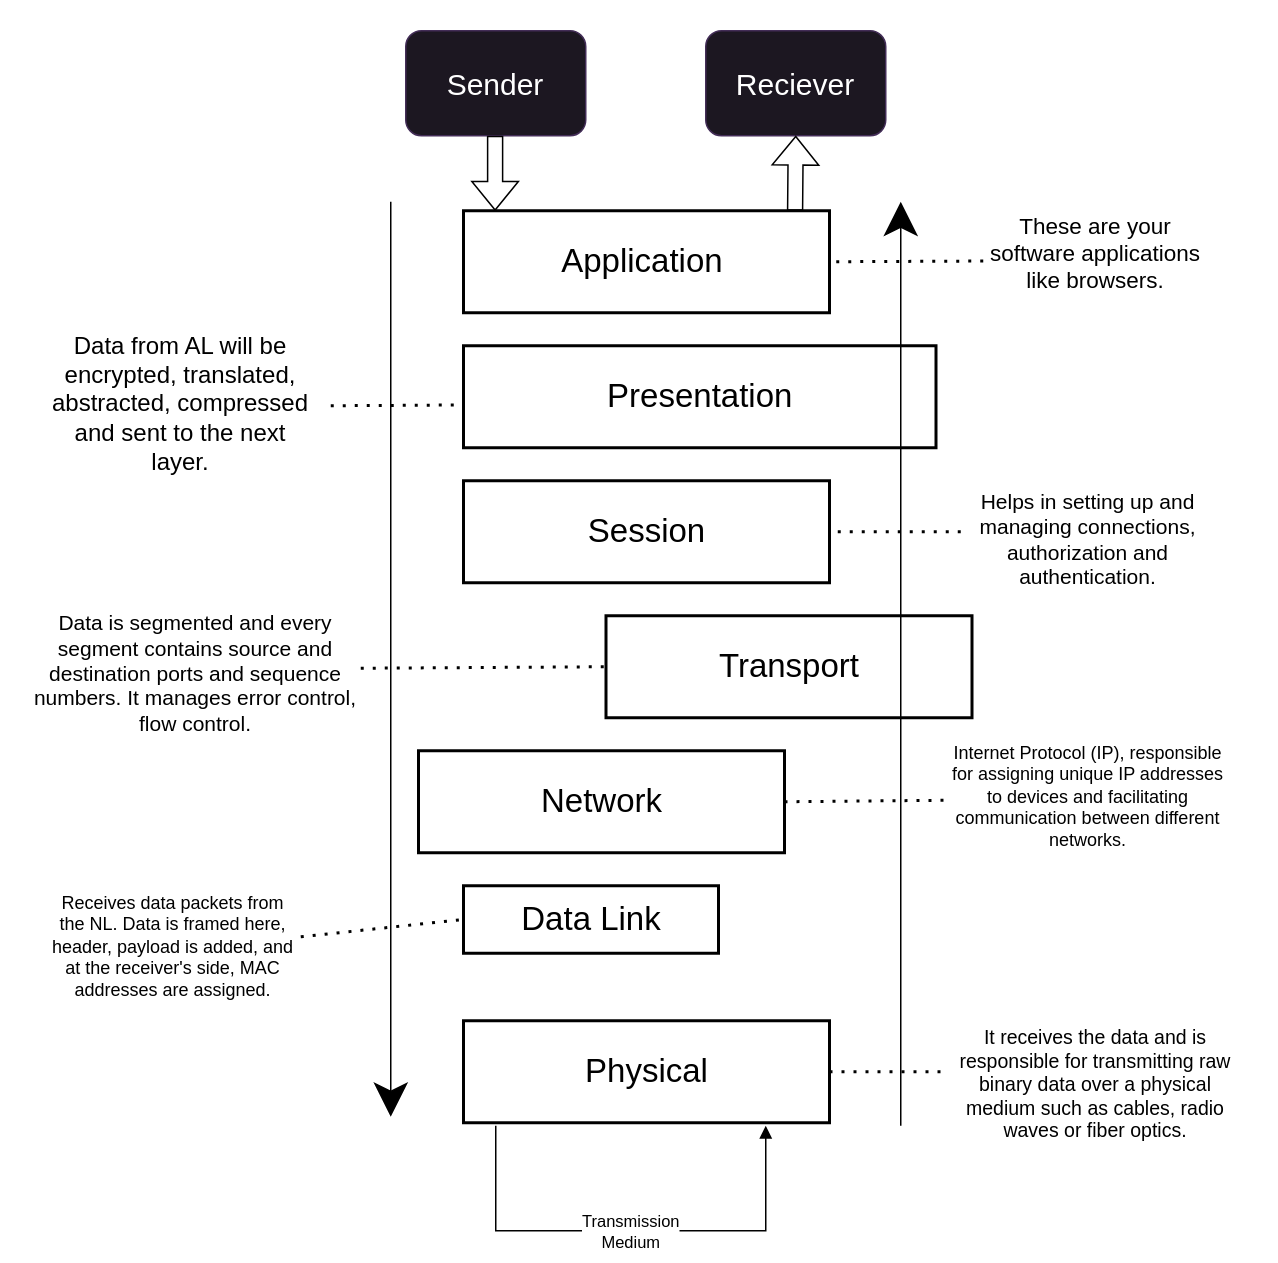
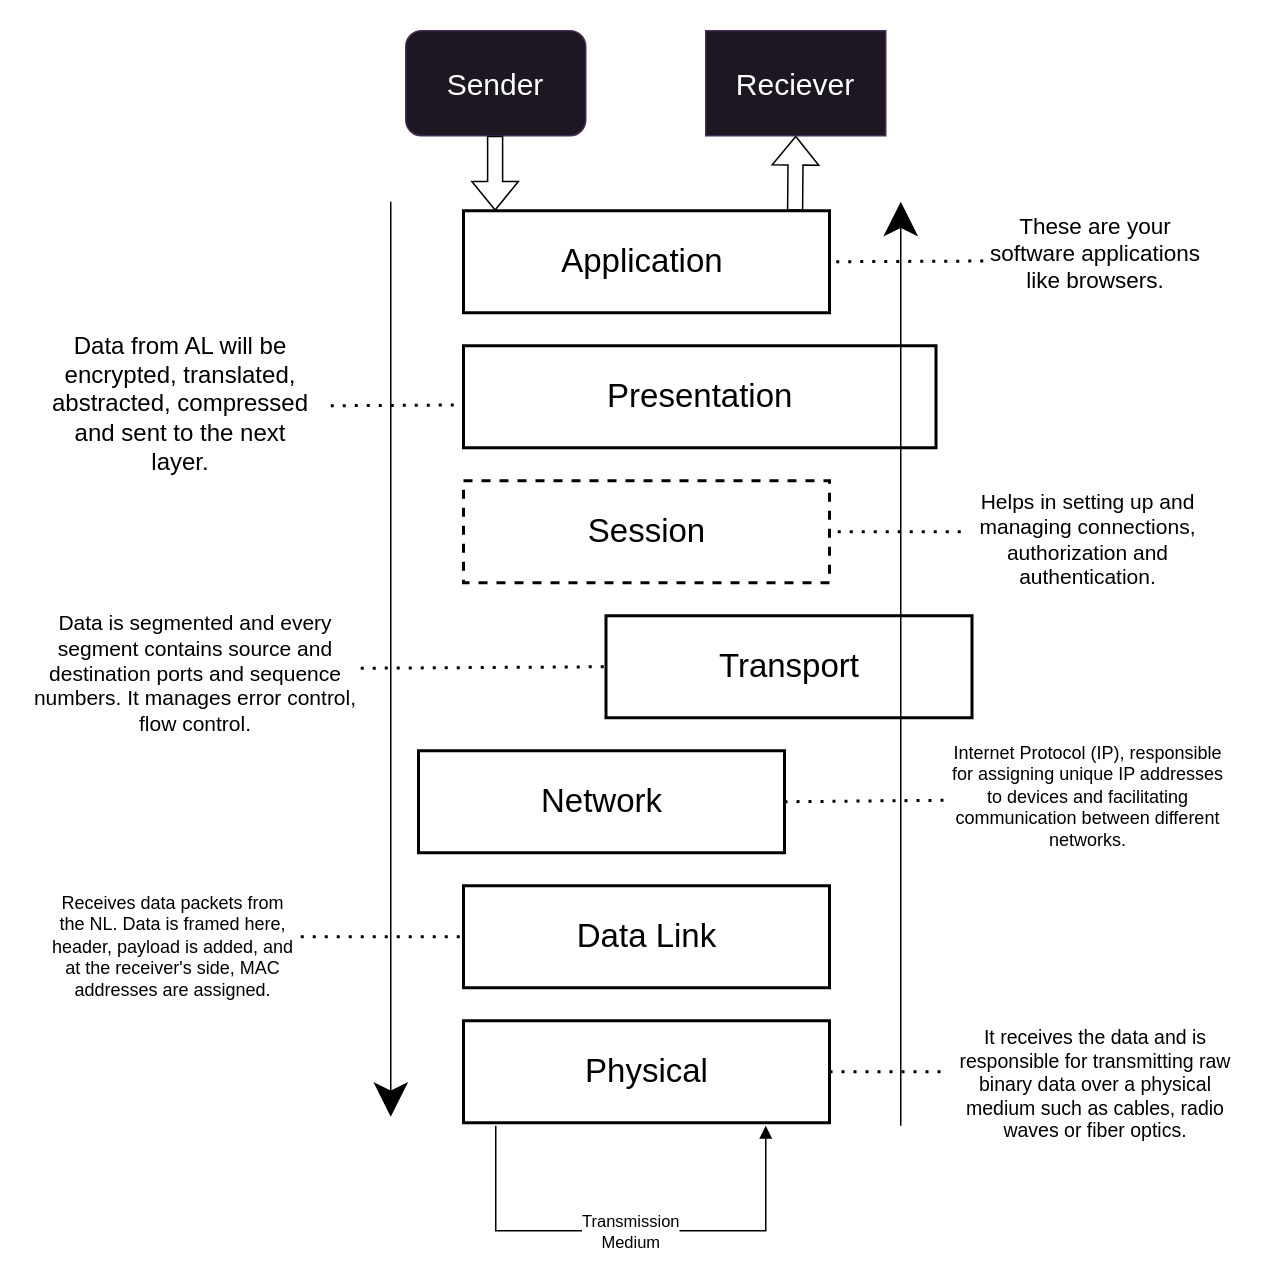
  <mxCell id="0" />
  <mxCell id="1" parent="0" />
  <mxCell id="2" value="Application " style="whiteSpace=wrap;strokeWidth=2;fontSize=22;" parent="1" vertex="1"><mxGeometry x="308.5" y="140" width="244" height="68" as="geometry" /></mxCell>
  <mxCell id="3" value="&lt;font style=&quot;font-size: 20px;&quot;&gt;Sender&lt;/font&gt;" style="rounded=1;whiteSpace=wrap;html=1;fillColor=#1C1721;strokeColor=#432D57;fontColor=#ffffff;" parent="1" vertex="1"><mxGeometry x="270" y="20" width="120" height="70" as="geometry" /></mxCell>
  <mxCell id="4" value="" style="shape=flexArrow;endArrow=classic;html=1;rounded=0;" parent="1" edge="1"><mxGeometry width="50" height="50" relative="1" as="geometry"><mxPoint x="329.58" y="90" as="sourcePoint" /><mxPoint x="329.58" y="140" as="targetPoint" /></mxGeometry></mxCell>
  <mxCell id="5" value="Presentation" style="whiteSpace=wrap;strokeWidth=2;fontSize=22;" vertex="1" parent="1"><mxGeometry x="308.5" y="230" width="315" height="68" as="geometry" /></mxCell>
- <mxCell id="6" value="Session" style="whiteSpace=wrap;strokeWidth=2;fontSize=22;" vertex="1" parent="1"><mxGeometry x="308.5" y="320" width="244" height="68" as="geometry" /></mxCell>
+ <mxCell id="6" value="Session" style="whiteSpace=wrap;strokeWidth=2;fontSize=22;dashed=1;" vertex="1" parent="1"><mxGeometry x="308.5" y="320" width="244" height="68" as="geometry" /></mxCell>
  <mxCell id="7" value="Network" style="whiteSpace=wrap;strokeWidth=2;fontSize=22;" vertex="1" parent="1"><mxGeometry x="278.5" y="500" width="244" height="68" as="geometry" /></mxCell>
  <mxCell id="8" value="Transport" style="whiteSpace=wrap;strokeWidth=2;fontSize=22;" vertex="1" parent="1"><mxGeometry x="403.5" y="410" width="244" height="68" as="geometry" /></mxCell>
  <mxCell id="9" value="Physical" style="whiteSpace=wrap;strokeWidth=2;fontSize=22;" vertex="1" parent="1"><mxGeometry x="308.5" y="680" width="244" height="68" as="geometry" /></mxCell>
- <mxCell id="10" value="Data Link" style="whiteSpace=wrap;strokeWidth=2;fontSize=22;" vertex="1" parent="1"><mxGeometry x="308.5" y="590" width="170" height="45" as="geometry" /></mxCell>
- <mxCell id="11" value="&lt;font style=&quot;font-size: 20px;&quot;&gt;Reciever&lt;/font&gt;" style="rounded=1;whiteSpace=wrap;html=1;fillColor=#1C1721;strokeColor=#432D57;fontColor=#ffffff;" vertex="1" parent="1"><mxGeometry x="470" y="20" width="120" height="70" as="geometry" /></mxCell>
+ <mxCell id="10" value="Data Link" style="whiteSpace=wrap;strokeWidth=2;fontSize=22;" vertex="1" parent="1"><mxGeometry x="308.5" y="590" width="244" height="68" as="geometry" /></mxCell>
+ <mxCell id="11" value="&lt;font style=&quot;font-size: 20px;&quot;&gt;Reciever&lt;/font&gt;" style="whiteSpace=wrap;html=1;fillColor=#1C1721;strokeColor=#432D57;fontColor=#ffffff;rounded=0;" vertex="1" parent="1"><mxGeometry x="470" y="20" width="120" height="70" as="geometry" /></mxCell>
  <mxCell id="12" value="" style="shape=flexArrow;endArrow=classic;html=1;rounded=0;exitX=0.906;exitY=0;exitDx=0;exitDy=0;exitPerimeter=0;entryX=0.5;entryY=1;entryDx=0;entryDy=0;" edge="1" parent="1" source="2" target="11"><mxGeometry width="50" height="50" relative="1" as="geometry"><mxPoint x="529.63" y="90" as="sourcePoint" /><mxPoint x="580" y="110" as="targetPoint" /></mxGeometry></mxCell>
  <mxCell id="13" value="" style="endArrow=classic;html=1;rounded=0;endSize=20;" edge="1" parent="1"><mxGeometry width="50" height="50" relative="1" as="geometry"><mxPoint x="260" y="134" as="sourcePoint" /><mxPoint x="260" y="744" as="targetPoint" /></mxGeometry></mxCell>
  <mxCell id="14" value="" style="endArrow=classic;html=1;rounded=0;endSize=20;" edge="1" parent="1"><mxGeometry width="50" height="50" relative="1" as="geometry"><mxPoint x="600" y="750" as="sourcePoint" /><mxPoint x="600" y="134" as="targetPoint" /></mxGeometry></mxCell>
  <mxCell id="15" value="&lt;font style=&quot;font-size: 15px;&quot;&gt;These are your software applications like browsers.&lt;/font&gt;" style="text;strokeColor=none;align=center;fillColor=none;html=1;verticalAlign=middle;whiteSpace=wrap;rounded=0;" vertex="1" parent="1"><mxGeometry x="655" y="128" width="150" height="80" as="geometry" /></mxCell>
  <mxCell id="16" value="Data from AL will be encrypted, translated, abstracted, compressed and sent to the next layer." style="text;whiteSpace=wrap;align=center;fontSize=16;" vertex="1" parent="1"><mxGeometry x="30" y="214" width="180" height="100" as="geometry" /></mxCell>
  <mxCell id="17" value="Helps in setting up and managing connections, authorization and authentication." style="text;whiteSpace=wrap;align=center;fontSize=14;" vertex="1" parent="1"><mxGeometry x="640" y="319" width="170" height="70" as="geometry" /></mxCell>
  <mxCell id="18" value="Data is segmented and every segment contains source and destination ports and sequence numbers. It manages error control, flow control." style="text;whiteSpace=wrap;fontSize=14;align=center;" vertex="1" parent="1"><mxGeometry x="20" y="400" width="220" height="90" as="geometry" /></mxCell>
  <mxCell id="19" value="Internet Protocol (IP), responsible for assigning unique IP addresses to devices and facilitating communication between different networks." style="text;whiteSpace=wrap;align=center;" vertex="1" parent="1"><mxGeometry x="630" y="488" width="190" height="90" as="geometry" /></mxCell>
  <mxCell id="20" value="Receives data packets from the NL. Data is framed here, header, payload is added, and at the receiver's side, MAC addresses are assigned." style="text;whiteSpace=wrap;align=center;" vertex="1" parent="1"><mxGeometry x="30" y="588" width="170" height="72" as="geometry" /></mxCell>
  <mxCell id="21" value="It receives the data and is responsible for transmitting raw binary data over a physical medium such as cables, radio waves or fiber optics." style="text;whiteSpace=wrap;align=center;fontSize=13;" vertex="1" parent="1"><mxGeometry x="630" y="677" width="200" height="74" as="geometry" /></mxCell>
  <mxCell id="22" value="" style="endArrow=none;dashed=1;html=1;dashPattern=1 3;strokeWidth=2;rounded=0;entryX=-0.013;entryY=0.581;entryDx=0;entryDy=0;entryPerimeter=0;" edge="1" parent="1" target="5"><mxGeometry width="50" height="50" relative="1" as="geometry"><mxPoint x="220" y="270" as="sourcePoint" /><mxPoint x="340" y="210" as="targetPoint" /></mxGeometry></mxCell>
  <mxCell id="23" value="" style="endArrow=none;dashed=1;html=1;dashPattern=1 3;strokeWidth=2;rounded=0;entryX=1;entryY=0.5;entryDx=0;entryDy=0;exitX=0;exitY=0.569;exitDx=0;exitDy=0;exitPerimeter=0;" edge="1" parent="1" source="15" target="2"><mxGeometry width="50" height="50" relative="1" as="geometry"><mxPoint x="460" y="250" as="sourcePoint" /><mxPoint x="510" y="200" as="targetPoint" /></mxGeometry></mxCell>
  <mxCell id="24" value="" style="endArrow=none;dashed=1;html=1;dashPattern=1 3;strokeWidth=2;rounded=0;entryX=1;entryY=0.5;entryDx=0;entryDy=0;exitX=0;exitY=0.5;exitDx=0;exitDy=0;" edge="1" parent="1" source="17" target="6"><mxGeometry width="50" height="50" relative="1" as="geometry"><mxPoint x="460" y="390" as="sourcePoint" /><mxPoint x="510" y="340" as="targetPoint" /></mxGeometry></mxCell>
  <mxCell id="25" value="" style="endArrow=none;dashed=1;html=1;dashPattern=1 3;strokeWidth=2;rounded=0;exitX=1;exitY=0.5;exitDx=0;exitDy=0;entryX=0;entryY=0.5;entryDx=0;entryDy=0;" edge="1" parent="1" source="18" target="8"><mxGeometry width="50" height="50" relative="1" as="geometry"><mxPoint x="290" y="450" as="sourcePoint" /><mxPoint x="340" y="400" as="targetPoint" /></mxGeometry></mxCell>
  <mxCell id="26" value="" style="endArrow=none;dashed=1;html=1;dashPattern=1 3;strokeWidth=2;rounded=0;exitX=1;exitY=0.5;exitDx=0;exitDy=0;entryX=0;entryY=0.5;entryDx=0;entryDy=0;" edge="1" parent="1" source="7" target="19"><mxGeometry width="50" height="50" relative="1" as="geometry"><mxPoint x="550" y="520" as="sourcePoint" /><mxPoint x="600" y="470" as="targetPoint" /></mxGeometry></mxCell>
  <mxCell id="27" value="" style="endArrow=none;dashed=1;html=1;dashPattern=1 3;strokeWidth=2;rounded=0;exitX=1;exitY=0.5;exitDx=0;exitDy=0;entryX=0;entryY=0.5;entryDx=0;entryDy=0;" edge="1" parent="1" source="20" target="10"><mxGeometry width="50" height="50" relative="1" as="geometry"><mxPoint x="200" y="610" as="sourcePoint" /><mxPoint x="250" y="560" as="targetPoint" /></mxGeometry></mxCell>
  <mxCell id="28" value="" style="endArrow=none;dashed=1;html=1;dashPattern=1 3;strokeWidth=2;rounded=0;exitX=1;exitY=0.5;exitDx=0;exitDy=0;entryX=0;entryY=0.5;entryDx=0;entryDy=0;" edge="1" parent="1" source="9" target="21"><mxGeometry width="50" height="50" relative="1" as="geometry"><mxPoint x="590" y="730" as="sourcePoint" /><mxPoint x="640" y="680" as="targetPoint" /></mxGeometry></mxCell>
  <mxCell id="29" value="" style="endArrow=none;html=1;rounded=0;endFill=0;startArrow=block;startFill=1;" edge="1" parent="1"><mxGeometry width="50" height="50" relative="1" as="geometry"><mxPoint x="510" y="750" as="sourcePoint" /><mxPoint x="330" y="750" as="targetPoint" /><Array as="points"><mxPoint x="510" y="820" /><mxPoint x="330" y="820" /></Array></mxGeometry></mxCell>
  <mxCell id="30" value="Transmission&lt;div&gt;Medium&lt;/div&gt;" style="edgeLabel;html=1;align=center;verticalAlign=middle;resizable=0;points=[];" vertex="1" connectable="0" parent="29"><mxGeometry x="0.006" relative="1" as="geometry"><mxPoint as="offset" /></mxGeometry></mxCell>
